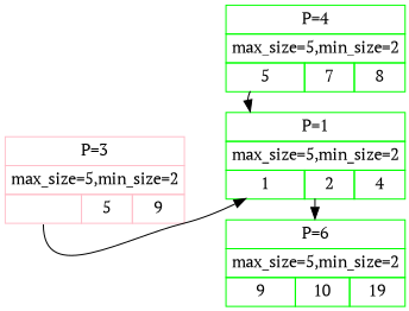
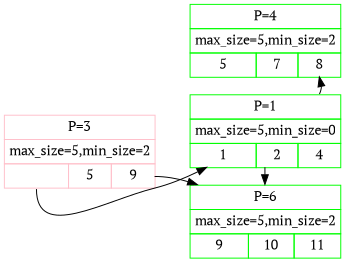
  digraph {
    fontname="PT Serif"
    rankdir=LR
    node [color=green fontname="PT Serif" shape=plain]
    edge [fontname="PT Serif"]
-   n1 [label=<<TABLE BORDER="0" CELLBORDER="1" CELLSPACING="0" CELLPADDING="4"> <TR><TD COLSPAN="3">P=1</TD></TR> <TR><TD COLSPAN="3">max_size=5,min_size=2</TD></TR> <TR><TD>1</TD> <TD>2</TD> <TD>4</TD> </TR></TABLE>>]
+   n1 [label=<<TABLE BORDER="0" CELLBORDER="1" CELLSPACING="0" CELLPADDING="4"> <TR><TD COLSPAN="3">P=1</TD></TR> <TR><TD COLSPAN="3">max_size=5,min_size=0</TD></TR> <TR><TD>1</TD> <TD>2</TD> <TD>4</TD> </TR></TABLE>>]
    n2 [label=<<TABLE BORDER="0" CELLBORDER="1" CELLSPACING="0" CELLPADDING="4"> <TR><TD COLSPAN="3">P=4</TD></TR> <TR><TD COLSPAN="3">max_size=5,min_size=2</TD></TR> <TR><TD>5</TD> <TD>7</TD> <TD>8</TD> </TR></TABLE>>]
-   n3 [label=<<TABLE BORDER="0" CELLBORDER="1" CELLSPACING="0" CELLPADDING="4"> <TR><TD COLSPAN="3">P=6</TD></TR> <TR><TD COLSPAN="3">max_size=5,min_size=2</TD></TR> <TR><TD>9</TD> <TD>10</TD> <TD>19</TD> </TR></TABLE>>]
+   n3 [label=<<TABLE BORDER="0" CELLBORDER="1" CELLSPACING="0" CELLPADDING="4"> <TR><TD COLSPAN="3">P=6</TD></TR> <TR><TD COLSPAN="3">max_size=5,min_size=2</TD></TR> <TR><TD>9</TD> <TD>10</TD> <TD>11</TD> </TR></TABLE>>]
    n4 [color=pink label=<<TABLE BORDER="0" CELLBORDER="1" CELLSPACING="0" CELLPADDING="4"> <TR><TD COLSPAN="3">P=3</TD></TR> <TR><TD COLSPAN="3">max_size=5,min_size=2</TD></TR> <TR><TD PORT="p1"> </TD> <TD PORT="p4">5</TD> <TD PORT="p6">9</TD> </TR></TABLE>>]
    subgraph sub_1 {
      rank=same
      n1
      n2
    }
    subgraph sub_2 {
      rank=same
      n2
      n3
    }
-   n2 -> n1
+   n1 -> n2
    n1 -> n3
    n4 -> n1 [tailport=p1]
+   n4 -> n3 [tailport=p6]
  }
